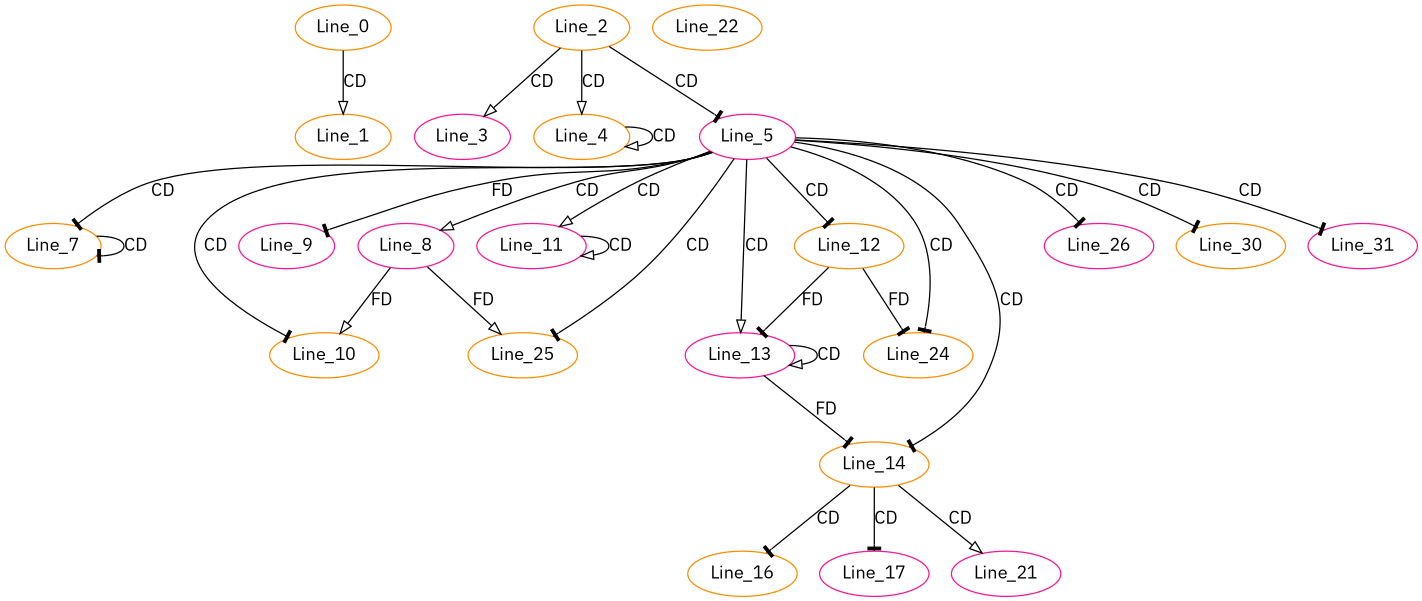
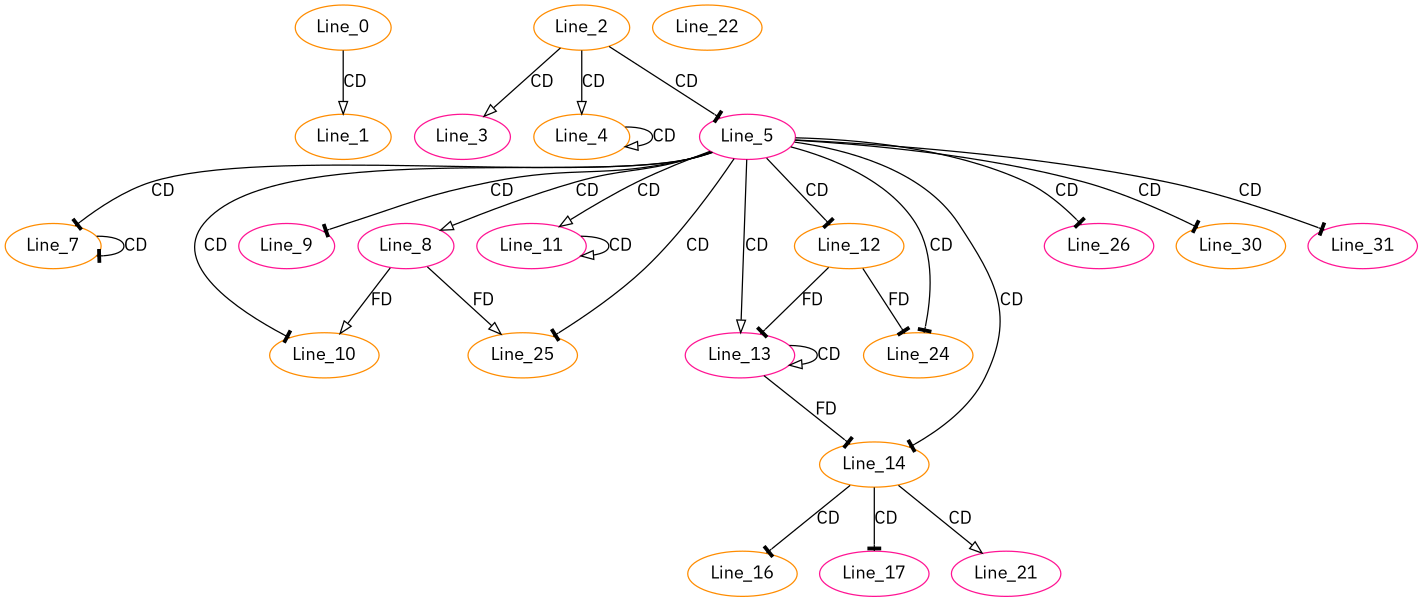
  digraph {
    fontname="IBM Plex Sans"
    node [color=darkorange fontname="IBM Plex Sans"]
    edge [arrowhead=tee fontname="IBM Plex Sans"]
    Line_0
    Line_1
    Line_3 [color=deeppink]
    Line_2
    Line_4
    Line_5 [color=deeppink]
    Line_7
    Line_8 [color=deeppink]
    Line_9 [color=deeppink]
    Line_10
    Line_11 [color=deeppink]
    Line_12
    Line_13 [color=deeppink]
    Line_14
    Line_24
    Line_25
    Line_26 [color=deeppink]
    Line_30
    Line_31 [color=deeppink]
    Line_16
    Line_17 [color=deeppink]
    Line_21 [color=deeppink]
    Line_22
    Line_0 -> Line_1 [arrowhead=onormal label=CD]
    Line_2 -> Line_3 [arrowhead=onormal label=CD]
    Line_2 -> Line_4 [arrowhead=onormal label=CD]
    Line_2 -> Line_5 [label=CD]
    Line_4 -> Line_4 [arrowhead=onormal label=CD]
    Line_5 -> Line_7 [label=CD]
    Line_5 -> Line_8 [arrowhead=onormal label=CD]
-   Line_5 -> Line_9 [label=FD]
+   Line_5 -> Line_9 [label=CD]
    Line_5 -> Line_10 [label=CD]
    Line_5 -> Line_11 [arrowhead=onormal label=CD]
    Line_5 -> Line_12 [label=CD]
    Line_5 -> Line_13 [arrowhead=onormal label=CD]
    Line_5 -> Line_14 [label=CD]
    Line_5 -> Line_24 [label=CD]
    Line_5 -> Line_25 [label=CD]
    Line_5 -> Line_26 [label=CD]
    Line_5 -> Line_30 [label=CD]
    Line_5 -> Line_31 [label=CD]
    Line_7 -> Line_7 [label=CD]
    Line_8 -> Line_10 [arrowhead=onormal label=FD]
    Line_8 -> Line_25 [arrowhead=onormal label=FD]
    Line_11 -> Line_11 [arrowhead=onormal label=CD]
    Line_12 -> Line_13 [label=FD]
    Line_12 -> Line_24 [label=FD]
    Line_13 -> Line_13 [arrowhead=onormal label=CD]
    Line_13 -> Line_14 [label=FD]
    Line_14 -> Line_16 [label=CD]
    Line_14 -> Line_17 [label=CD]
    Line_14 -> Line_21 [arrowhead=onormal label=CD]
  }
